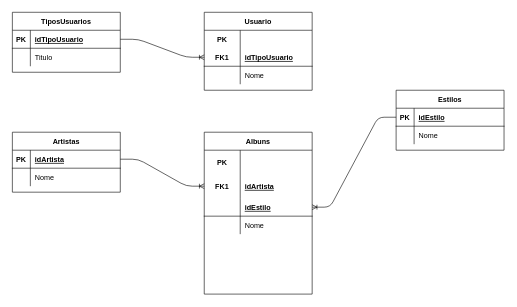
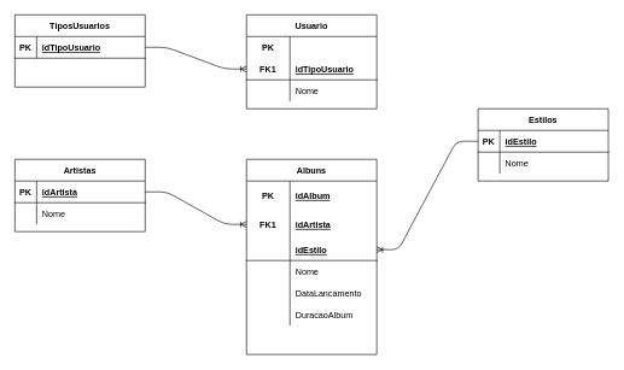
  <mxCell id="0" />
  <mxCell id="1" parent="0" />
  <mxCell id="2" value="TiposUsuarios" style="shape=table;startSize=30;container=1;collapsible=1;childLayout=tableLayout;fixedRows=1;rowLines=0;fontStyle=1;align=center;resizeLast=1;" vertex="1" parent="1"><mxGeometry x="20" y="20" width="180" height="100" as="geometry" /></mxCell>
  <mxCell id="3" value="" style="shape=partialRectangle;collapsible=0;dropTarget=0;pointerEvents=0;fillColor=none;top=0;left=0;bottom=1;right=0;points=[[0,0.5],[1,0.5]];portConstraint=eastwest;" vertex="1" parent="2"><mxGeometry y="30" width="180" height="30" as="geometry" /></mxCell>
  <mxCell id="4" value="PK" style="shape=partialRectangle;connectable=0;fillColor=none;top=0;left=0;bottom=0;right=0;fontStyle=1;overflow=hidden;" vertex="1" parent="3"><mxGeometry width="30" height="30" as="geometry" /></mxCell>
  <mxCell id="5" value="idTipoUsuario" style="shape=partialRectangle;connectable=0;fillColor=none;top=0;left=0;bottom=0;right=0;align=left;spacingLeft=6;fontStyle=5;overflow=hidden;" vertex="1" parent="3"><mxGeometry x="30" width="150" height="30" as="geometry" /></mxCell>
  <mxCell id="6" value="" style="shape=partialRectangle;collapsible=0;dropTarget=0;pointerEvents=0;fillColor=none;top=0;left=0;bottom=0;right=0;points=[[0,0.5],[1,0.5]];portConstraint=eastwest;" vertex="1" parent="2"><mxGeometry y="60" width="180" height="30" as="geometry" /></mxCell>
  <mxCell id="7" value="" style="shape=partialRectangle;connectable=0;fillColor=none;top=0;left=0;bottom=0;right=0;editable=1;overflow=hidden;" vertex="1" parent="6"><mxGeometry width="30" height="30" as="geometry" /></mxCell>
- <mxCell id="8" value="Titulo" style="shape=partialRectangle;connectable=0;fillColor=none;top=0;left=0;bottom=0;right=0;align=left;spacingLeft=6;overflow=hidden;" vertex="1" parent="6"><mxGeometry x="30" width="150" height="30" as="geometry" /></mxCell>
  <mxCell id="9" value="Usuario" style="shape=table;startSize=30;container=1;collapsible=1;childLayout=tableLayout;fixedRows=1;rowLines=0;fontStyle=1;align=center;resizeLast=1;" vertex="1" parent="1"><mxGeometry x="340" y="20" width="180" height="130" as="geometry" /></mxCell>
  <mxCell id="10" value="" style="shape=partialRectangle;collapsible=0;dropTarget=0;pointerEvents=0;fillColor=none;top=0;left=0;bottom=0;right=0;points=[[0,0.5],[1,0.5]];portConstraint=eastwest;" vertex="1" parent="9"><mxGeometry y="30" width="180" height="30" as="geometry" /></mxCell>
  <mxCell id="11" value="PK" style="shape=partialRectangle;connectable=0;fillColor=none;top=0;left=0;bottom=0;right=0;fontStyle=1;overflow=hidden;" vertex="1" parent="10"><mxGeometry width="60" height="30" as="geometry" /></mxCell>
  <mxCell id="12" value="" style="shape=partialRectangle;collapsible=0;dropTarget=0;pointerEvents=0;fillColor=none;top=0;left=0;bottom=1;right=0;points=[[0,0.5],[1,0.5]];portConstraint=eastwest;" vertex="1" parent="9"><mxGeometry y="60" width="180" height="30" as="geometry" /></mxCell>
  <mxCell id="13" value="FK1" style="shape=partialRectangle;connectable=0;fillColor=none;top=0;left=0;bottom=0;right=0;fontStyle=1;overflow=hidden;" vertex="1" parent="12"><mxGeometry width="60" height="30" as="geometry" /></mxCell>
  <mxCell id="14" value="idTipoUsuario" style="shape=partialRectangle;connectable=0;fillColor=none;top=0;left=0;bottom=0;right=0;align=left;spacingLeft=6;fontStyle=5;overflow=hidden;" vertex="1" parent="12"><mxGeometry x="60" width="120" height="30" as="geometry" /></mxCell>
  <mxCell id="15" value="" style="shape=partialRectangle;collapsible=0;dropTarget=0;pointerEvents=0;fillColor=none;top=0;left=0;bottom=0;right=0;points=[[0,0.5],[1,0.5]];portConstraint=eastwest;" vertex="1" parent="9"><mxGeometry y="90" width="180" height="30" as="geometry" /></mxCell>
  <mxCell id="16" value="" style="shape=partialRectangle;connectable=0;fillColor=none;top=0;left=0;bottom=0;right=0;editable=1;overflow=hidden;" vertex="1" parent="15"><mxGeometry width="60" height="30" as="geometry" /></mxCell>
  <mxCell id="17" value="Nome" style="shape=partialRectangle;connectable=0;fillColor=none;top=0;left=0;bottom=0;right=0;align=left;spacingLeft=6;overflow=hidden;" vertex="1" parent="15"><mxGeometry x="60" width="120" height="30" as="geometry" /></mxCell>
  <mxCell id="18" value="Artistas" style="shape=table;startSize=30;container=1;collapsible=1;childLayout=tableLayout;fixedRows=1;rowLines=0;fontStyle=1;align=center;resizeLast=1;" vertex="1" parent="1"><mxGeometry x="20" y="220" width="180" height="100" as="geometry" /></mxCell>
  <mxCell id="19" value="" style="shape=partialRectangle;collapsible=0;dropTarget=0;pointerEvents=0;fillColor=none;top=0;left=0;bottom=1;right=0;points=[[0,0.5],[1,0.5]];portConstraint=eastwest;" vertex="1" parent="18"><mxGeometry y="30" width="180" height="30" as="geometry" /></mxCell>
  <mxCell id="20" value="PK" style="shape=partialRectangle;connectable=0;fillColor=none;top=0;left=0;bottom=0;right=0;fontStyle=1;overflow=hidden;" vertex="1" parent="19"><mxGeometry width="30" height="30" as="geometry" /></mxCell>
  <mxCell id="21" value="idArtista" style="shape=partialRectangle;connectable=0;fillColor=none;top=0;left=0;bottom=0;right=0;align=left;spacingLeft=6;fontStyle=5;overflow=hidden;" vertex="1" parent="19"><mxGeometry x="30" width="150" height="30" as="geometry" /></mxCell>
  <mxCell id="22" value="" style="shape=partialRectangle;collapsible=0;dropTarget=0;pointerEvents=0;fillColor=none;top=0;left=0;bottom=0;right=0;points=[[0,0.5],[1,0.5]];portConstraint=eastwest;" vertex="1" parent="18"><mxGeometry y="60" width="180" height="30" as="geometry" /></mxCell>
  <mxCell id="23" value="" style="shape=partialRectangle;connectable=0;fillColor=none;top=0;left=0;bottom=0;right=0;editable=1;overflow=hidden;" vertex="1" parent="22"><mxGeometry width="30" height="30" as="geometry" /></mxCell>
  <mxCell id="24" value="Nome" style="shape=partialRectangle;connectable=0;fillColor=none;top=0;left=0;bottom=0;right=0;align=left;spacingLeft=6;overflow=hidden;" vertex="1" parent="22"><mxGeometry x="30" width="150" height="30" as="geometry" /></mxCell>
  <mxCell id="25" value="Albuns" style="shape=table;startSize=30;container=1;collapsible=1;childLayout=tableLayout;fixedRows=1;rowLines=0;fontStyle=1;align=center;resizeLast=1;" vertex="1" parent="1"><mxGeometry x="340" y="220" width="180" height="270" as="geometry" /></mxCell>
  <mxCell id="26" value="" style="shape=partialRectangle;collapsible=0;dropTarget=0;pointerEvents=0;fillColor=none;top=0;left=0;bottom=0;right=0;points=[[0,0.5],[1,0.5]];portConstraint=eastwest;" vertex="1" parent="25"><mxGeometry y="30" width="180" height="40" as="geometry" /></mxCell>
  <mxCell id="27" value="PK" style="shape=partialRectangle;connectable=0;fillColor=none;top=0;left=0;bottom=0;right=0;fontStyle=1;overflow=hidden;" vertex="1" parent="26"><mxGeometry width="60" height="40" as="geometry" /></mxCell>
+ <mxCell id="28" value="idAlbum" style="shape=partialRectangle;connectable=0;fillColor=none;top=0;left=0;bottom=0;right=0;align=left;spacingLeft=6;fontStyle=5;overflow=hidden;" vertex="1" parent="26"><mxGeometry x="60" width="120" height="40" as="geometry" /></mxCell>
  <mxCell id="29" value="" style="shape=partialRectangle;collapsible=0;dropTarget=0;pointerEvents=0;fillColor=none;top=0;left=0;bottom=0;right=0;points=[[0,0.5],[1,0.5]];portConstraint=eastwest;" vertex="1" parent="25"><mxGeometry y="70" width="180" height="40" as="geometry" /></mxCell>
  <mxCell id="30" value="FK1" style="shape=partialRectangle;connectable=0;fillColor=none;top=0;left=0;bottom=0;right=0;fontStyle=1;overflow=hidden;" vertex="1" parent="29"><mxGeometry width="60" height="40" as="geometry" /></mxCell>
  <mxCell id="31" value="idArtista" style="shape=partialRectangle;connectable=0;fillColor=none;top=0;left=0;bottom=0;right=0;align=left;spacingLeft=6;fontStyle=5;overflow=hidden;" vertex="1" parent="29"><mxGeometry x="60" width="120" height="40" as="geometry" /></mxCell>
  <mxCell id="32" value="" style="shape=partialRectangle;collapsible=0;dropTarget=0;pointerEvents=0;fillColor=none;top=0;left=0;bottom=1;right=0;points=[[0,0.5],[1,0.5]];portConstraint=eastwest;" vertex="1" parent="25"><mxGeometry y="110" width="180" height="30" as="geometry" /></mxCell>
  <mxCell id="33" value="idEstilo" style="shape=partialRectangle;connectable=0;fillColor=none;top=0;left=0;bottom=0;right=0;align=left;spacingLeft=6;fontStyle=5;overflow=hidden;" vertex="1" parent="32"><mxGeometry x="60" width="120" height="30" as="geometry" /></mxCell>
  <mxCell id="34" value="" style="shape=partialRectangle;collapsible=0;dropTarget=0;pointerEvents=0;fillColor=none;top=0;left=0;bottom=0;right=0;points=[[0,0.5],[1,0.5]];portConstraint=eastwest;" vertex="1" parent="25"><mxGeometry y="140" width="180" height="30" as="geometry" /></mxCell>
  <mxCell id="35" value="" style="shape=partialRectangle;connectable=0;fillColor=none;top=0;left=0;bottom=0;right=0;editable=1;overflow=hidden;" vertex="1" parent="34"><mxGeometry width="60" height="30" as="geometry" /></mxCell>
  <mxCell id="36" value="Nome" style="shape=partialRectangle;connectable=0;fillColor=none;top=0;left=0;bottom=0;right=0;align=left;spacingLeft=6;overflow=hidden;" vertex="1" parent="34"><mxGeometry x="60" width="120" height="30" as="geometry" /></mxCell>
  <mxCell id="37" value="" style="shape=partialRectangle;collapsible=0;dropTarget=0;pointerEvents=0;fillColor=none;top=0;left=0;bottom=0;right=0;points=[[0,0.5],[1,0.5]];portConstraint=eastwest;" vertex="1" parent="25"><mxGeometry y="170" width="180" height="30" as="geometry" /></mxCell>
  <mxCell id="38" value="" style="shape=partialRectangle;connectable=0;fillColor=none;top=0;left=0;bottom=0;right=0;editable=1;overflow=hidden;" vertex="1" parent="37"><mxGeometry width="60" height="30" as="geometry" /></mxCell>
+ <mxCell id="39" value="DataLancamento" style="shape=partialRectangle;connectable=0;fillColor=none;top=0;left=0;bottom=0;right=0;align=left;spacingLeft=6;overflow=hidden;" vertex="1" parent="37"><mxGeometry x="60" width="120" height="30" as="geometry" /></mxCell>
  <mxCell id="40" value="" style="shape=partialRectangle;collapsible=0;dropTarget=0;pointerEvents=0;fillColor=none;top=0;left=0;bottom=0;right=0;points=[[0,0.5],[1,0.5]];portConstraint=eastwest;" vertex="1" parent="25"><mxGeometry y="200" width="180" height="30" as="geometry" /></mxCell>
  <mxCell id="41" value="" style="shape=partialRectangle;connectable=0;fillColor=none;top=0;left=0;bottom=0;right=0;editable=1;overflow=hidden;" vertex="1" parent="40"><mxGeometry width="60" height="30" as="geometry" /></mxCell>
+ <mxCell id="42" value="DuracaoAlbum" style="shape=partialRectangle;connectable=0;fillColor=none;top=0;left=0;bottom=0;right=0;align=left;spacingLeft=6;overflow=hidden;" vertex="1" parent="40"><mxGeometry x="60" width="120" height="30" as="geometry" /></mxCell>
  <mxCell id="43" value="" style="shape=partialRectangle;collapsible=0;dropTarget=0;pointerEvents=0;fillColor=none;top=0;left=0;bottom=0;right=0;points=[[0,0.5],[1,0.5]];portConstraint=eastwest;" vertex="1" parent="25"><mxGeometry y="230" width="180" height="30" as="geometry" /></mxCell>
  <mxCell id="44" value="" style="shape=partialRectangle;connectable=0;fillColor=none;top=0;left=0;bottom=0;right=0;editable=1;overflow=hidden;" vertex="1" parent="43"><mxGeometry width="60" height="30" as="geometry" /></mxCell>
  <mxCell id="45" value="" style="edgeStyle=entityRelationEdgeStyle;fontSize=12;html=1;endArrow=ERoneToMany;exitX=1;exitY=0.5;exitDx=0;exitDy=0;entryX=0;entryY=0.5;entryDx=0;entryDy=0;" edge="1" parent="1" source="3" target="12"><mxGeometry width="100" height="100" relative="1" as="geometry"><mxPoint x="410" y="320" as="sourcePoint" /><mxPoint x="320" y="130" as="targetPoint" /></mxGeometry></mxCell>
  <mxCell id="46" value="" style="edgeStyle=entityRelationEdgeStyle;fontSize=12;html=1;endArrow=ERoneToMany;exitX=1;exitY=0.5;exitDx=0;exitDy=0;entryX=0;entryY=0.5;entryDx=0;entryDy=0;" edge="1" parent="1" source="19" target="29"><mxGeometry width="100" height="100" relative="1" as="geometry"><mxPoint x="410" y="320" as="sourcePoint" /><mxPoint x="510" y="220" as="targetPoint" /></mxGeometry></mxCell>
  <mxCell id="47" value="Estilos" style="shape=table;startSize=30;container=1;collapsible=1;childLayout=tableLayout;fixedRows=1;rowLines=0;fontStyle=1;align=center;resizeLast=1;" vertex="1" parent="1"><mxGeometry x="660" y="150" width="180" height="100" as="geometry" /></mxCell>
  <mxCell id="48" value="" style="shape=partialRectangle;collapsible=0;dropTarget=0;pointerEvents=0;fillColor=none;top=0;left=0;bottom=1;right=0;points=[[0,0.5],[1,0.5]];portConstraint=eastwest;" vertex="1" parent="47"><mxGeometry y="30" width="180" height="30" as="geometry" /></mxCell>
  <mxCell id="49" value="PK" style="shape=partialRectangle;connectable=0;fillColor=none;top=0;left=0;bottom=0;right=0;fontStyle=1;overflow=hidden;" vertex="1" parent="48"><mxGeometry width="30" height="30" as="geometry" /></mxCell>
  <mxCell id="50" value="idEstilo" style="shape=partialRectangle;connectable=0;fillColor=none;top=0;left=0;bottom=0;right=0;align=left;spacingLeft=6;fontStyle=5;overflow=hidden;" vertex="1" parent="48"><mxGeometry x="30" width="150" height="30" as="geometry" /></mxCell>
  <mxCell id="51" value="" style="shape=partialRectangle;collapsible=0;dropTarget=0;pointerEvents=0;fillColor=none;top=0;left=0;bottom=0;right=0;points=[[0,0.5],[1,0.5]];portConstraint=eastwest;" vertex="1" parent="47"><mxGeometry y="60" width="180" height="30" as="geometry" /></mxCell>
  <mxCell id="52" value="" style="shape=partialRectangle;connectable=0;fillColor=none;top=0;left=0;bottom=0;right=0;editable=1;overflow=hidden;" vertex="1" parent="51"><mxGeometry width="30" height="30" as="geometry" /></mxCell>
  <mxCell id="53" value="Nome" style="shape=partialRectangle;connectable=0;fillColor=none;top=0;left=0;bottom=0;right=0;align=left;spacingLeft=6;overflow=hidden;" vertex="1" parent="51"><mxGeometry x="30" width="150" height="30" as="geometry" /></mxCell>
  <mxCell id="54" value="" style="edgeStyle=entityRelationEdgeStyle;fontSize=12;html=1;endArrow=ERoneToMany;exitX=0;exitY=0.5;exitDx=0;exitDy=0;entryX=1;entryY=0.5;entryDx=0;entryDy=0;" edge="1" parent="1" source="48" target="32"><mxGeometry width="100" height="100" relative="1" as="geometry"><mxPoint x="640" y="320" as="sourcePoint" /><mxPoint x="740" y="220" as="targetPoint" /></mxGeometry></mxCell>
